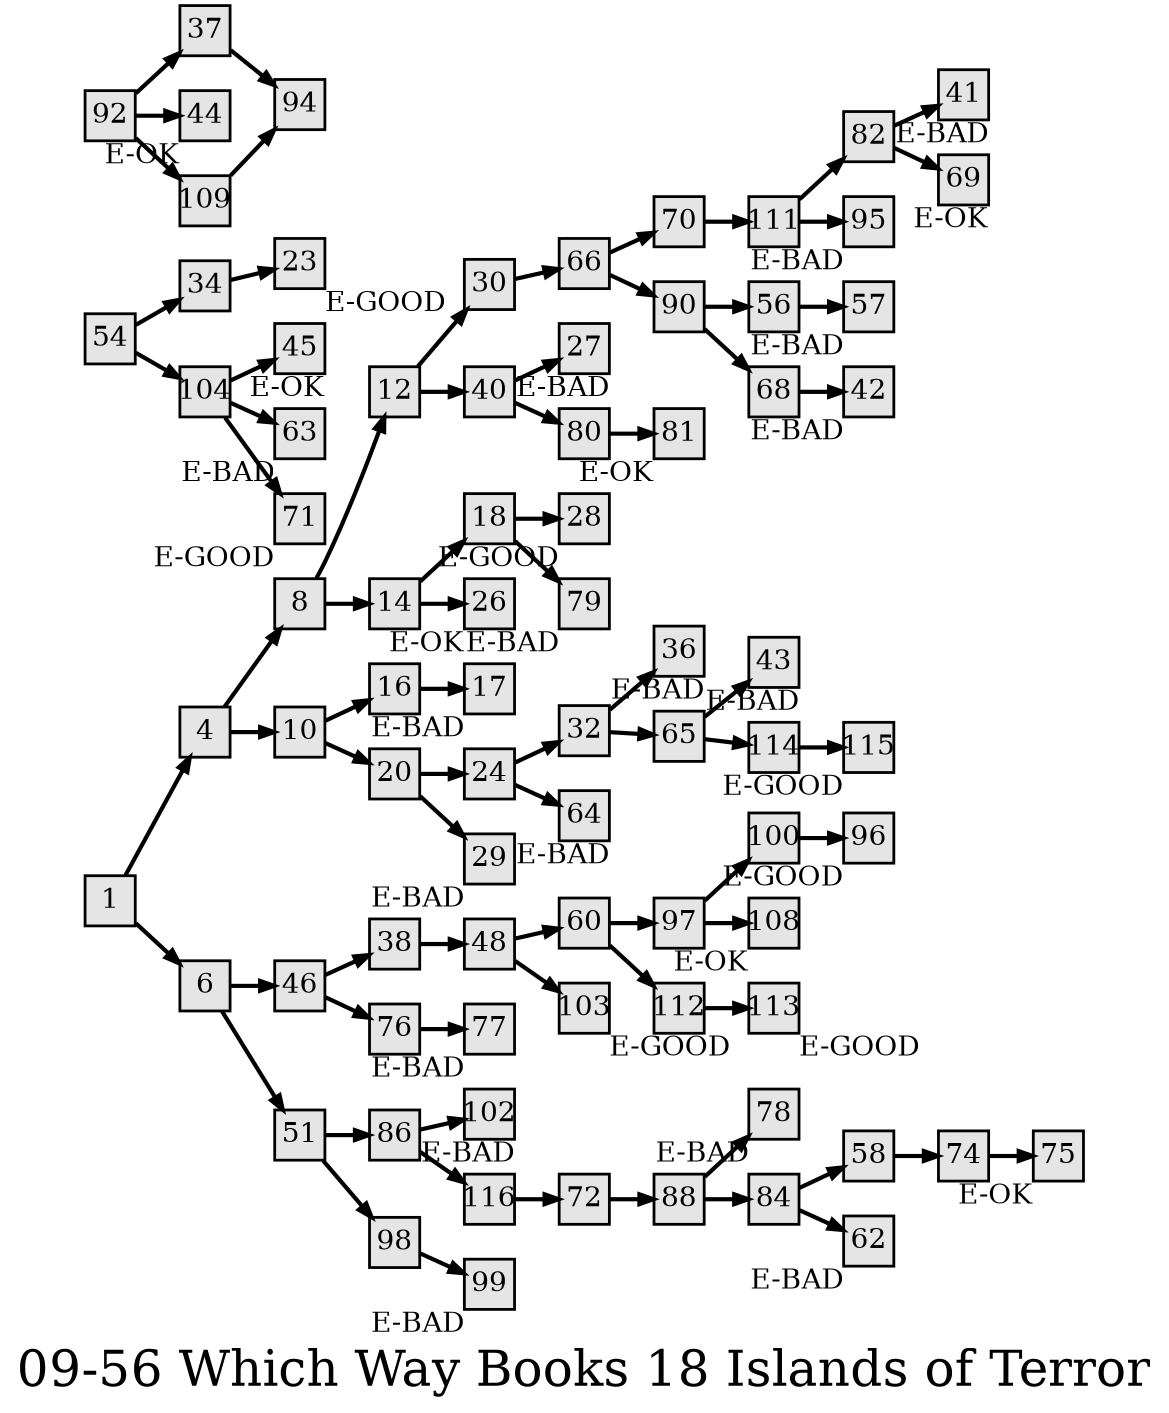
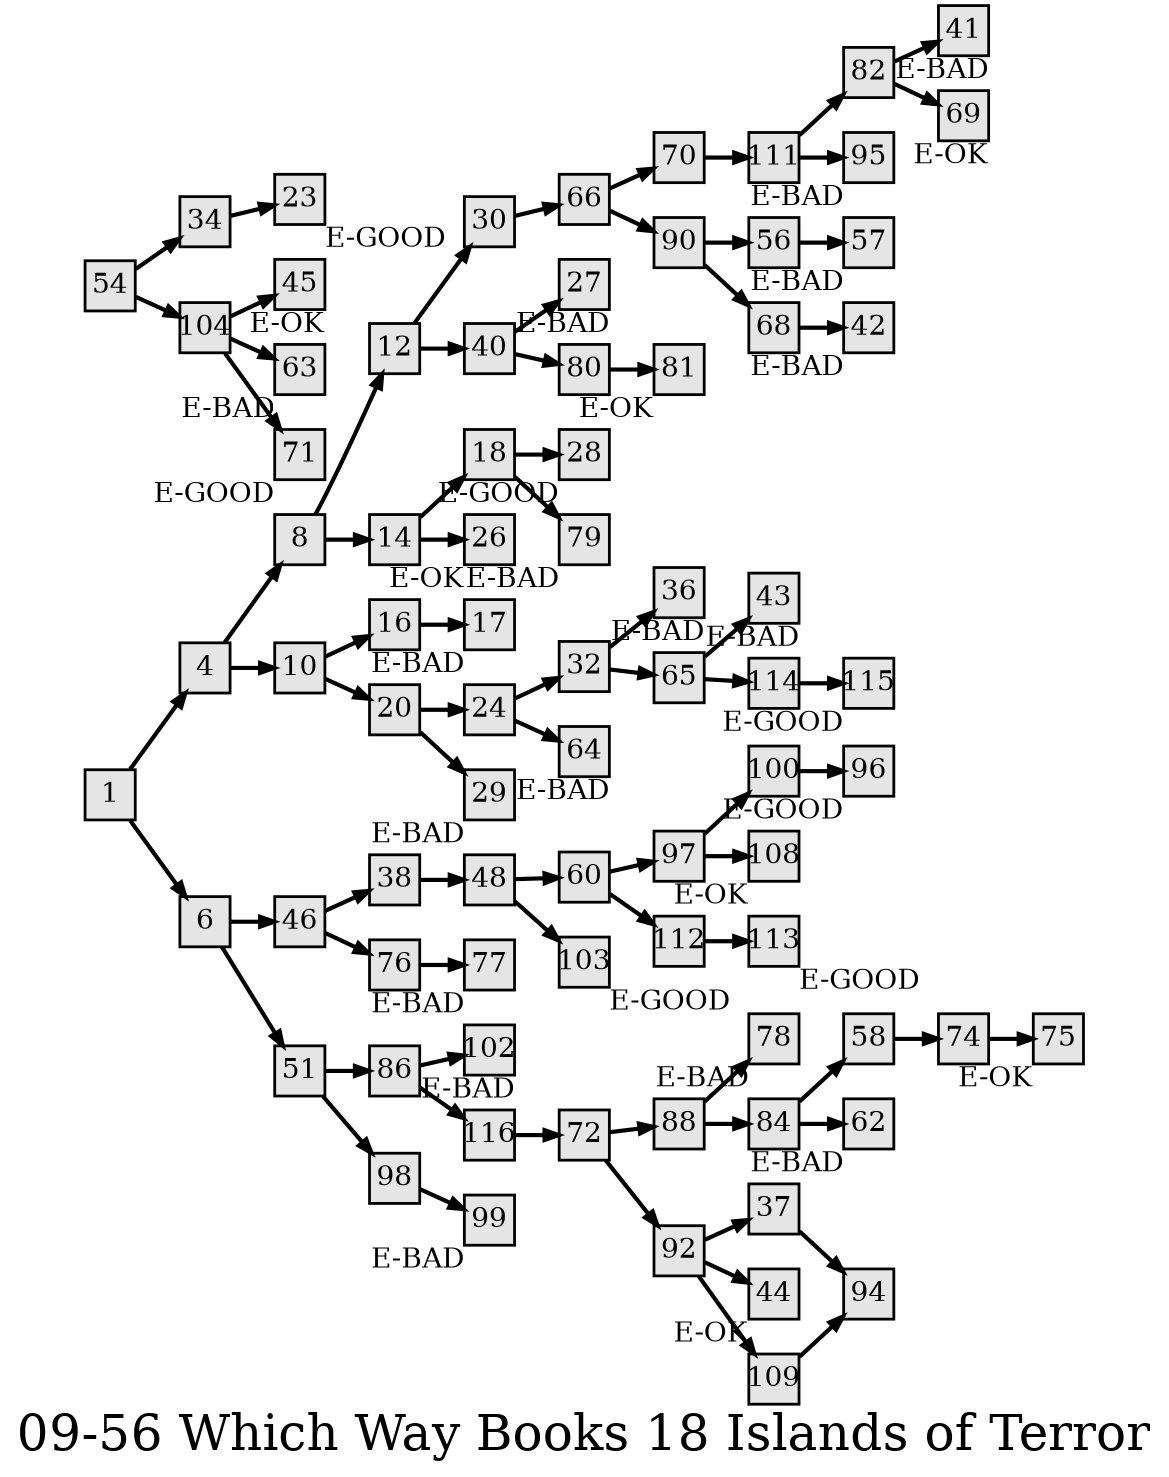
  digraph {
    fontsize=36
    label="09-56 Which Way Books 18 Islands of Terror"
    nodesep=0.35
    ordering=out
    rankdir=LR
    ranksep=0.45
    node [fillcolor=grey90 fixedsize=true fontsize=20 labelfloat=true margin="0,0" penwidth=2 regular=true shape=rect style=filled]
    edge [fontsize=12 labelfloat=true penwidth=3]
    1
    4
    6
    8
    10
    46
    51
    12
    14
    16
    20
    38
    76
    86
    98
    30
    40
    18
    26 [xlabel="E-OK"]
    17 [xlabel="E-BAD"]
    24
    29 [xlabel="E-BAD"]
    48
    77 [xlabel="E-BAD"]
    102 [xlabel="E-BAD"]
    n26 [label=116]
    99 [xlabel="E-BAD"]
    66
    27 [xlabel="E-BAD"]
    80
    28 [xlabel="E-GOOD"]
    79 [xlabel="E-BAD"]
    32
    64 [xlabel="E-BAD"]
    70
    90
    81 [xlabel="E-OK"]
    36 [xlabel="E-BAD"]
    65
    23 [xlabel="E-GOOD"]
    43 [xlabel="E-BAD"]
    114
    111
    56
    68
    115 [xlabel="E-GOOD"]
    34
    37
    94
    60
    103 [xlabel="E-GOOD"]
    97
    112
    41 [xlabel="E-BAD"]
    42 [xlabel="E-BAD"]
    44 [xlabel="E-OK"]
    45 [xlabel="E-OK"]
    100
    108 [xlabel="E-OK"]
    113 [xlabel="E-GOOD"]
    72
    54
    104
    63 [xlabel="E-BAD"]
    71 [xlabel="E-GOOD"]
    57 [xlabel="E-BAD"]
    58
    74
    75 [xlabel="E-OK"]
    96 [xlabel="E-GOOD"]
    62 [xlabel="E-BAD"]
    82
    95 [xlabel="E-BAD"]
    69 [xlabel="E-OK"]
    88
    92
    78 [xlabel="E-BAD"]
    84
    109
    1 -> 4
    1 -> 6
    4 -> 8
    4 -> 10
    6 -> 46
    6 -> 51
    8 -> 12
    8 -> 14
    10 -> 16
    10 -> 20
    46 -> 38
    46 -> 76
    51 -> 86
    51 -> 98
    12 -> 30
    12 -> 40
    14 -> 18
    14 -> 26
    16 -> 17
    20 -> 24
    20 -> 29
    38 -> 48
    76 -> 77
    86 -> 102
    86 -> n26
    98 -> 99
    30 -> 66
    40 -> 27
    40 -> 80
    18 -> 28
    18 -> 79
    24 -> 32
    24 -> 64
    48 -> 60
    48 -> 103
    n26 -> 72
    66 -> 70
    66 -> 90
    80 -> 81
    32 -> 36
    32 -> 65
    70 -> 111
    90 -> 56
    90 -> 68
    65 -> 43
    65 -> 114
    114 -> 115
    111 -> 82
    111 -> 95
    56 -> 57
    68 -> 42
    34 -> 23
    37 -> 94
    60 -> 97
    60 -> 112
    97 -> 100
    97 -> 108
    112 -> 113
    100 -> 96
    72 -> 88
+   72 -> 92
    54 -> 34
    54 -> 104
    104 -> 45
    104 -> 63
    104 -> 71
    58 -> 74
    74 -> 75
    82 -> 41
    82 -> 69
    88 -> 78
    88 -> 84
    92 -> 37
    92 -> 44
    92 -> 109
    84 -> 58
    84 -> 62
    109 -> 94
  }
